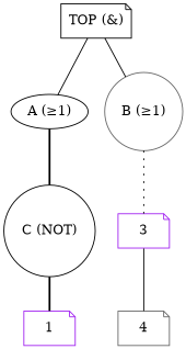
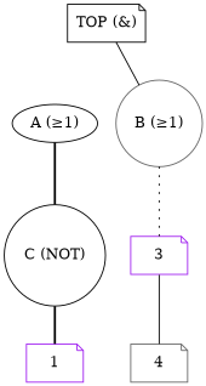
  digraph {
    node [color=black shape=note]
    edge [dir=none splines=ortho style=solid]
    n1 [label="TOP (&)"]
    n2 [label="A (≥1)" shape=ellipse]
    n3 [color=gray40 label="B (≥1)" shape=circle]
    n4 [label="C (NOT)" shape=circle]
    3 [color=purple]
    1 [color=purple]
    4 [color=gray40]
-   n1 -> n2
    n1 -> n3
    n2 -> n4 [style=bold]
    n3 -> 3 [style=dotted]
    n4 -> 1 [style=bold]
    3 -> 4
  }
